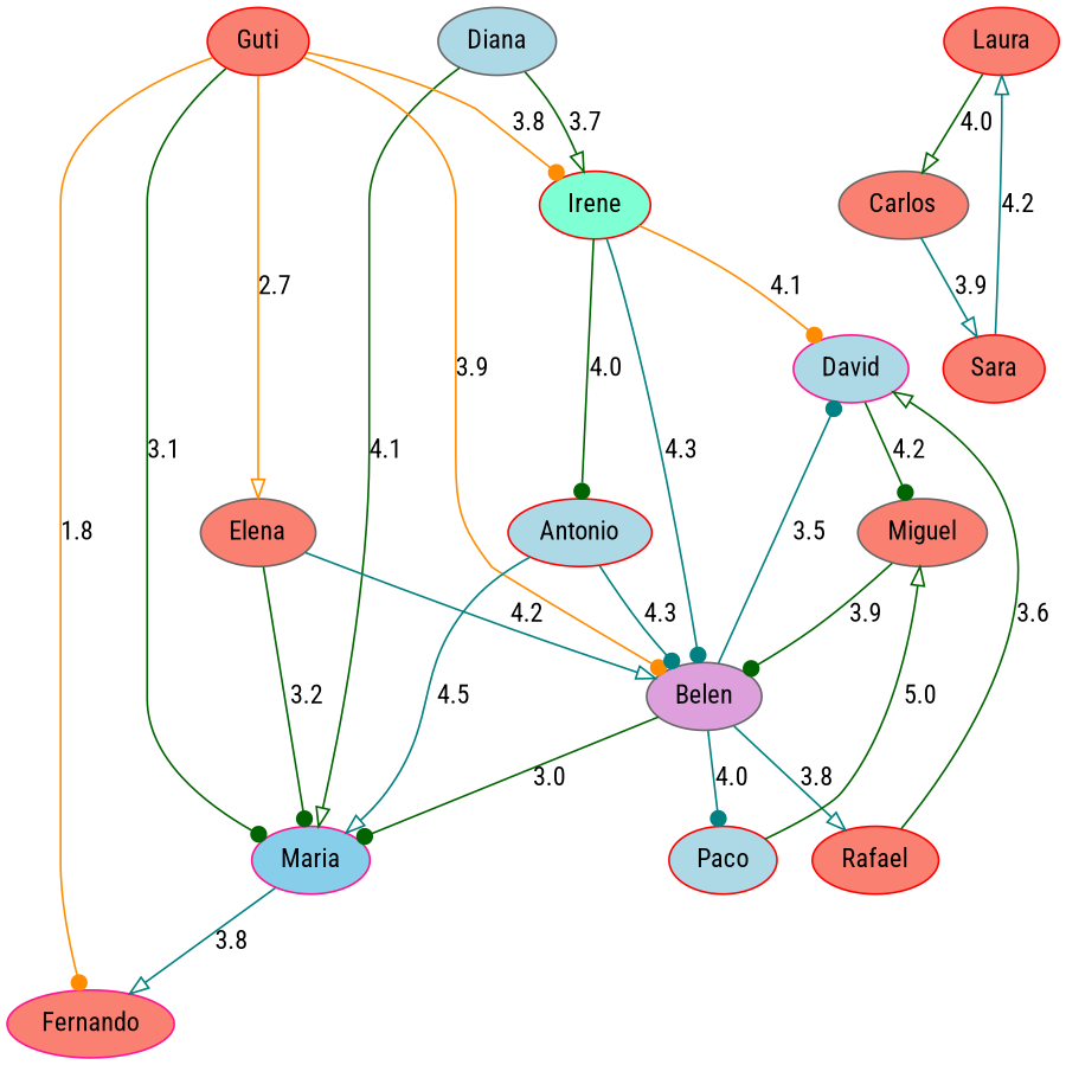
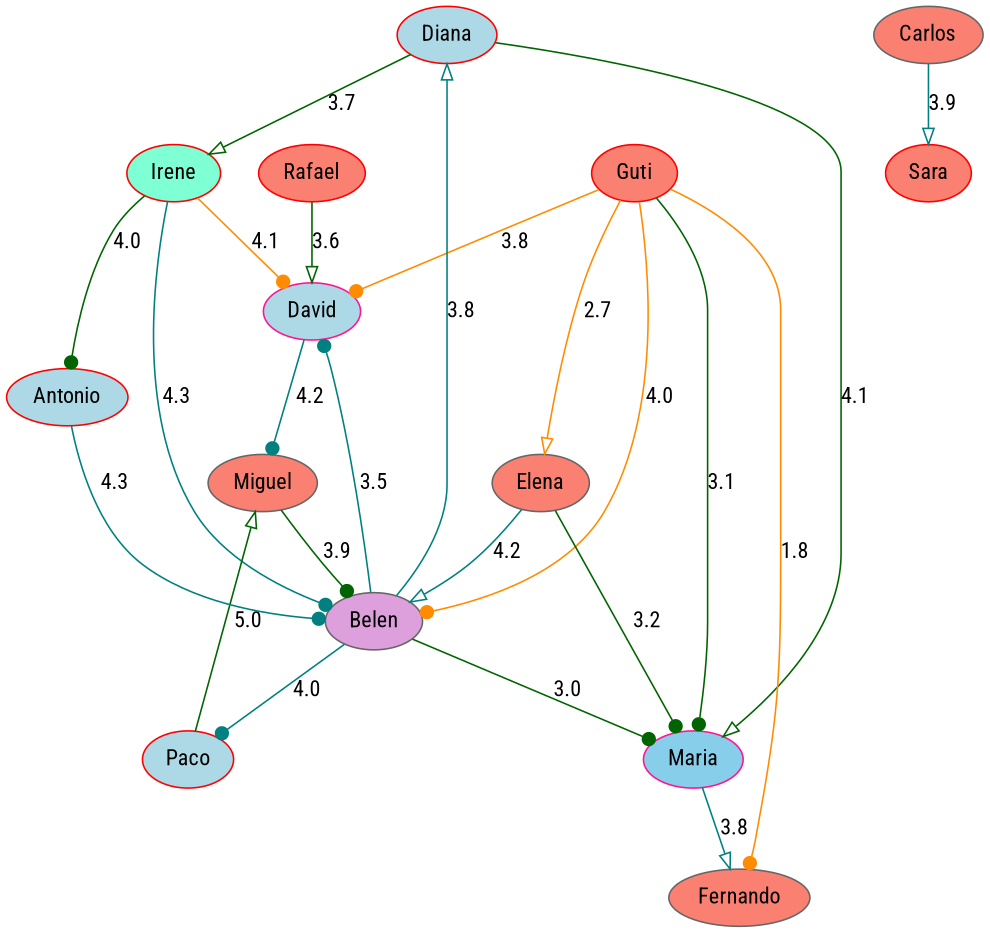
  strict digraph {
    fontname="Roboto Condensed"
    node [color=red fillcolor=salmon fontname="Roboto Condensed" style=filled]
    edge [arrowhead=dot color=darkgreen fontname="Roboto Condensed"]
-   n1 [color=gray40 fillcolor=lightblue label=Diana]
+   n1 [fillcolor=lightblue label=Diana]
    n2 [color=deeppink fillcolor=skyblue label=Maria]
    n3 [fillcolor=aquamarine label=Irene]
    n4 [color=deeppink fillcolor=lightblue label=David]
    n5 [color=gray40 label=Miguel]
-   n6 [color=deeppink label=Fernando]
+   n6 [color=gray40 label=Fernando]
    n7 [label=Guti]
    n8 [color=gray40 fillcolor=plum label=Belen]
    n9 [color=gray40 label=Elena]
    n10 [fillcolor=lightblue label=Paco]
    n11 [label=Rafael]
    n12 [fillcolor=lightblue label=Antonio]
-   n13 [label=Laura]
    n14 [color=gray40 label=Carlos]
    n15 [label=Sara]
    n1 -> n2 [arrowhead=onormal label=4.1]
    n1 -> n3 [arrowhead=onormal label=3.7]
    n2 -> n6 [arrowhead=onormal color=teal label=3.8]
    n3 -> n4 [color=darkorange label=4.1]
    n3 -> n8 [color=teal label=4.3]
    n3 -> n12 [label=4.0]
-   n4 -> n5 [label=4.2]
+   n4 -> n5 [color=teal label=4.2]
    n5 -> n8 [label=3.9]
    n7 -> n2 [label=3.1]
-   n7 -> n3 [color=darkorange label=3.8]
+   n7 -> n4 [color=darkorange label=3.8]
    n7 -> n6 [color=darkorange label=1.8]
-   n7 -> n8 [color=darkorange label=3.9]
+   n7 -> n8 [color=darkorange label=4.0]
    n7 -> n9 [arrowhead=onormal color=darkorange label=2.7]
-   n8 -> n11 [arrowhead=onormal color=teal label=3.8]
+   n8 -> n1 [arrowhead=onormal color=teal label=3.8]
    n8 -> n2 [label=3.0]
    n8 -> n4 [color=teal label=3.5]
    n8 -> n10 [color=teal label=4.0]
    n9 -> n2 [label=3.2]
    n9 -> n8 [arrowhead=onormal color=teal label=4.2]
    n10 -> n5 [arrowhead=onormal label=5.0]
    n11 -> n4 [arrowhead=onormal label=3.6]
-   n12 -> n2 [arrowhead=onormal color=teal label=4.5]
    n12 -> n8 [color=teal label=4.3]
-   n13 -> n14 [arrowhead=onormal label=4.0]
    n14 -> n15 [arrowhead=onormal color=teal label=3.9]
-   n15 -> n13 [arrowhead=onormal color=teal label=4.2]
  }
